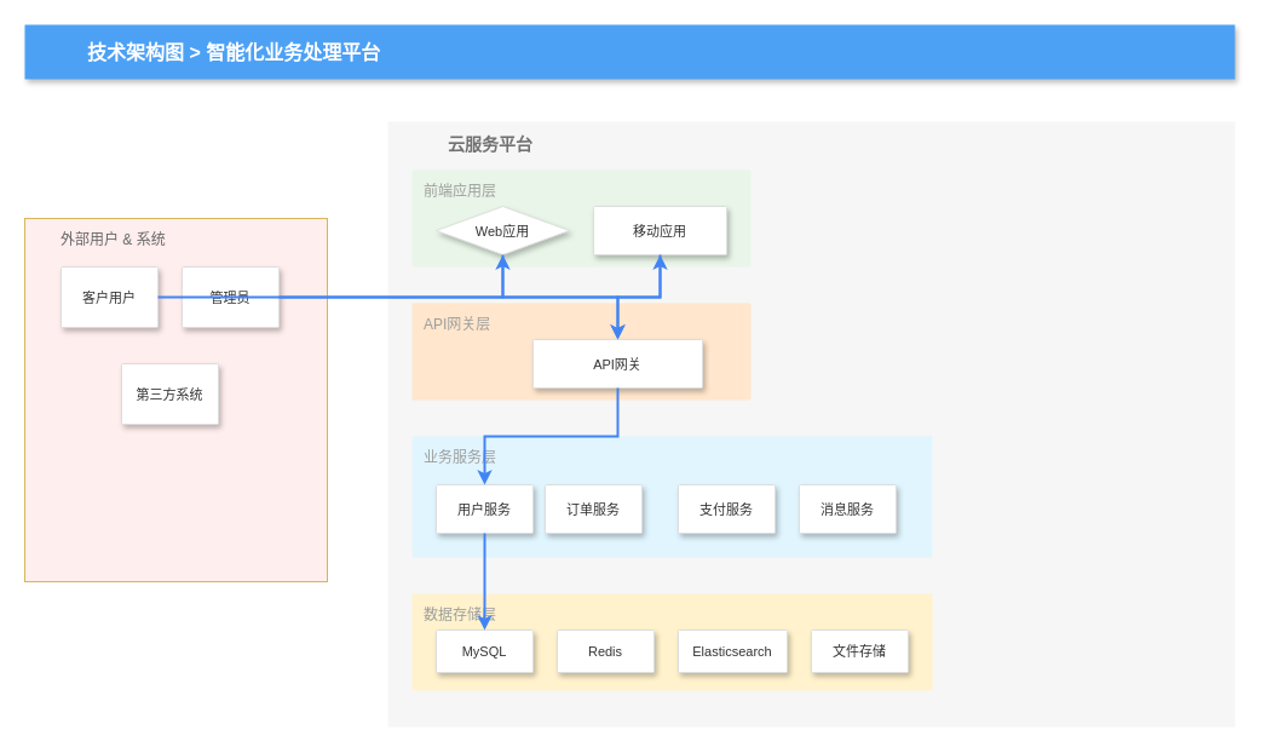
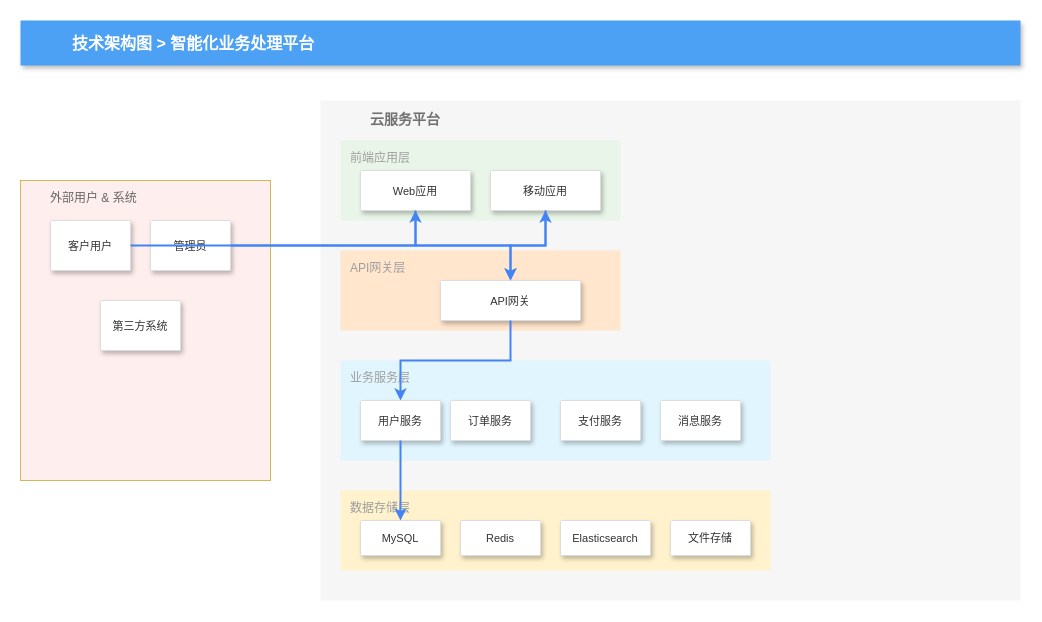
  <mxCell id="0" />
  <mxCell id="1" parent="0" />
  <mxCell id="2" value="技术架构图 &gt; 智能化业务处理平台" style="fillColor=#4DA1F5;strokeColor=none;shadow=1;gradientColor=none;fontSize=16;align=left;spacingLeft=50;fontColor=#ffffff;html=1;fontStyle=1" vertex="1" parent="1"><mxGeometry x="20" y="20" width="1000" height="45" as="geometry" /></mxCell>
  <mxCell id="3" value="&lt;b&gt;云服务平台&lt;/b&gt;" style="fillColor=#F6F6F6;strokeColor=none;shadow=0;gradientColor=none;fontSize=14;align=left;spacing=10;fontColor=#717171;verticalAlign=top;spacingTop=-4;fontStyle=0;spacingLeft=40;html=1;" vertex="1" parent="1"><mxGeometry x="320" y="100" width="700" height="500" as="geometry" /></mxCell>
  <mxCell id="4" value="前端应用层" style="rounded=1;absoluteArcSize=1;arcSize=2;html=1;strokeColor=none;gradientColor=none;shadow=0;fontSize=12;fontColor=#9E9E9E;align=left;verticalAlign=top;spacing=10;spacingTop=-4;fillColor=#E8F5E8;" vertex="1" parent="1"><mxGeometry x="340" y="140" width="280" height="80" as="geometry" /></mxCell>
- <mxCell id="5" value="Web应用" style="rhombus;strokeColor=#dddddd;shadow=1;strokeWidth=1;absoluteArcSize=1;arcSize=2;fillColor=#ffffff;fontColor=#333333;fontSize=11;" vertex="1" parent="1"><mxGeometry x="360" y="170" width="110" height="40" as="geometry" /></mxCell>
+ <mxCell id="5" value="Web应用" style="strokeColor=#dddddd;shadow=1;strokeWidth=1;rounded=1;absoluteArcSize=1;arcSize=2;fillColor=#ffffff;fontColor=#333333;fontSize=11;" vertex="1" parent="1"><mxGeometry x="360" y="170" width="110" height="40" as="geometry" /></mxCell>
  <mxCell id="6" value="移动应用" style="strokeColor=#dddddd;shadow=1;strokeWidth=1;rounded=1;absoluteArcSize=1;arcSize=2;fillColor=#ffffff;fontColor=#333333;fontSize=11;" vertex="1" parent="1"><mxGeometry x="490" y="170" width="110" height="40" as="geometry" /></mxCell>
  <mxCell id="7" value="API网关层" style="rounded=1;absoluteArcSize=1;arcSize=2;html=1;strokeColor=none;gradientColor=none;shadow=0;fontSize=12;fontColor=#9E9E9E;align=left;verticalAlign=top;spacing=10;spacingTop=-4;fillColor=#FFE6CC;" vertex="1" parent="1"><mxGeometry x="340" y="250" width="280" height="80" as="geometry" /></mxCell>
  <mxCell id="8" value="API网关" style="strokeColor=#dddddd;shadow=1;strokeWidth=1;rounded=1;absoluteArcSize=1;arcSize=2;fillColor=#ffffff;fontColor=#333333;fontSize=11;" vertex="1" parent="1"><mxGeometry x="440" y="280" width="140" height="40" as="geometry" /></mxCell>
  <mxCell id="9" value="业务服务层" style="rounded=1;absoluteArcSize=1;arcSize=2;html=1;strokeColor=none;gradientColor=none;shadow=0;fontSize=12;fontColor=#9E9E9E;align=left;verticalAlign=top;spacing=10;spacingTop=-4;fillColor=#E1F5FE;" vertex="1" parent="1"><mxGeometry x="340" y="360" width="430" height="100" as="geometry" /></mxCell>
  <mxCell id="10" value="用户服务" style="strokeColor=#dddddd;shadow=1;strokeWidth=1;rounded=1;absoluteArcSize=1;arcSize=2;fillColor=#ffffff;fontColor=#333333;fontSize=11;" vertex="1" parent="1"><mxGeometry x="360" y="400" width="80" height="40" as="geometry" /></mxCell>
  <mxCell id="11" value="订单服务" style="strokeColor=#dddddd;shadow=1;strokeWidth=1;rounded=1;absoluteArcSize=1;arcSize=2;fillColor=#ffffff;fontColor=#333333;fontSize=11;" vertex="1" parent="1"><mxGeometry x="450" y="400" width="80" height="40" as="geometry" /></mxCell>
  <mxCell id="12" value="支付服务" style="strokeColor=#dddddd;shadow=1;strokeWidth=1;rounded=1;absoluteArcSize=1;arcSize=2;fillColor=#ffffff;fontColor=#333333;fontSize=11;" vertex="1" parent="1"><mxGeometry x="560" y="400" width="80" height="40" as="geometry" /></mxCell>
  <mxCell id="13" value="消息服务" style="strokeColor=#dddddd;shadow=1;strokeWidth=1;rounded=1;absoluteArcSize=1;arcSize=2;fillColor=#ffffff;fontColor=#333333;fontSize=11;" vertex="1" parent="1"><mxGeometry x="660" y="400" width="80" height="40" as="geometry" /></mxCell>
  <mxCell id="14" value="数据存储层" style="rounded=1;absoluteArcSize=1;arcSize=2;html=1;strokeColor=none;gradientColor=none;shadow=0;fontSize=12;fontColor=#9E9E9E;align=left;verticalAlign=top;spacing=10;spacingTop=-4;fillColor=#FFF2CC;" vertex="1" parent="1"><mxGeometry x="340" y="490" width="430" height="80" as="geometry" /></mxCell>
  <mxCell id="15" value="MySQL" style="strokeColor=#dddddd;shadow=1;strokeWidth=1;rounded=1;absoluteArcSize=1;arcSize=2;fillColor=#ffffff;fontColor=#333333;fontSize=11;" vertex="1" parent="1"><mxGeometry x="360" y="520" width="80" height="35" as="geometry" /></mxCell>
  <mxCell id="16" value="Redis" style="strokeColor=#dddddd;shadow=1;strokeWidth=1;rounded=1;absoluteArcSize=1;arcSize=2;fillColor=#ffffff;fontColor=#333333;fontSize=11;" vertex="1" parent="1"><mxGeometry x="460" y="520" width="80" height="35" as="geometry" /></mxCell>
  <mxCell id="17" value="Elasticsearch" style="strokeColor=#dddddd;shadow=1;strokeWidth=1;rounded=1;absoluteArcSize=1;arcSize=2;fillColor=#ffffff;fontColor=#333333;fontSize=11;" vertex="1" parent="1"><mxGeometry x="560" y="520" width="90" height="35" as="geometry" /></mxCell>
  <mxCell id="18" value="文件存储" style="strokeColor=#dddddd;shadow=1;strokeWidth=1;rounded=1;absoluteArcSize=1;arcSize=2;fillColor=#ffffff;fontColor=#333333;fontSize=11;" vertex="1" parent="1"><mxGeometry x="670" y="520" width="80" height="35" as="geometry" /></mxCell>
  <mxCell id="19" value="外部用户 &amp; 系统" style="fillColor=#FFEEEE;strokeColor=#d6b656;shadow=0;gradientColor=none;fontSize=12;fontColor=#666666;align=left;verticalAlign=top;spacing=10;spacingTop=-4;fontStyle=0;spacingLeft=20;html=1;" vertex="1" parent="1"><mxGeometry x="20" y="180" width="250" height="300" as="geometry" /></mxCell>
  <mxCell id="20" value="客户用户" style="strokeColor=#dddddd;fillColor=#ffffff;shadow=1;strokeWidth=1;rounded=1;absoluteArcSize=1;arcSize=2;fontColor=#333333;fontSize=11;" vertex="1" parent="1"><mxGeometry x="50" y="220" width="80" height="50" as="geometry" /></mxCell>
  <mxCell id="21" value="管理员" style="strokeColor=#dddddd;fillColor=#ffffff;shadow=1;strokeWidth=1;rounded=1;absoluteArcSize=1;arcSize=2;fontColor=#333333;fontSize=11;" vertex="1" parent="1"><mxGeometry x="150" y="220" width="80" height="50" as="geometry" /></mxCell>
  <mxCell id="22" value="第三方系统" style="strokeColor=#dddddd;fillColor=#ffffff;shadow=1;strokeWidth=1;rounded=1;absoluteArcSize=1;arcSize=2;fontColor=#333333;fontSize=11;" vertex="1" parent="1"><mxGeometry x="100" y="300" width="80" height="50" as="geometry" /></mxCell>
  <mxCell id="23" style="edgeStyle=orthogonalEdgeStyle;rounded=0;orthogonalLoop=1;jettySize=auto;html=1;strokeColor=#4284F3;strokeWidth=2;" edge="1" parent="1" source="20" target="5"><mxGeometry relative="1" as="geometry" /></mxCell>
  <mxCell id="24" style="edgeStyle=orthogonalEdgeStyle;rounded=0;orthogonalLoop=1;jettySize=auto;html=1;strokeColor=#4284F3;strokeWidth=2;" edge="1" parent="1" source="21" target="6"><mxGeometry relative="1" as="geometry" /></mxCell>
  <mxCell id="25" style="edgeStyle=orthogonalEdgeStyle;rounded=0;orthogonalLoop=1;jettySize=auto;html=1;strokeColor=#4284F3;strokeWidth=2;" edge="1" parent="1" source="5" target="8"><mxGeometry relative="1" as="geometry" /></mxCell>
  <mxCell id="26" style="edgeStyle=orthogonalEdgeStyle;rounded=0;orthogonalLoop=1;jettySize=auto;html=1;strokeColor=#4284F3;strokeWidth=2;" edge="1" parent="1" source="6" target="8"><mxGeometry relative="1" as="geometry" /></mxCell>
  <mxCell id="27" style="edgeStyle=orthogonalEdgeStyle;rounded=0;orthogonalLoop=1;jettySize=auto;html=1;strokeColor=#4284F3;strokeWidth=2;" edge="1" parent="1" source="8" target="10"><mxGeometry relative="1" as="geometry" /></mxCell>
  <mxCell id="28" style="edgeStyle=orthogonalEdgeStyle;rounded=0;orthogonalLoop=1;jettySize=auto;html=1;strokeColor=#4284F3;strokeWidth=2;" edge="1" parent="1" source="10" target="15"><mxGeometry relative="1" as="geometry" /></mxCell>
